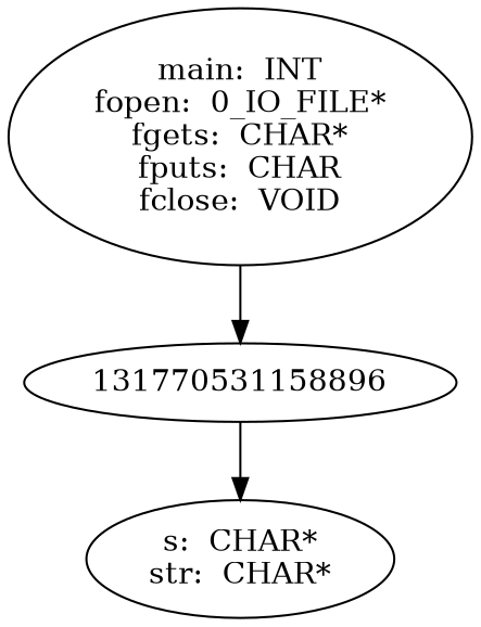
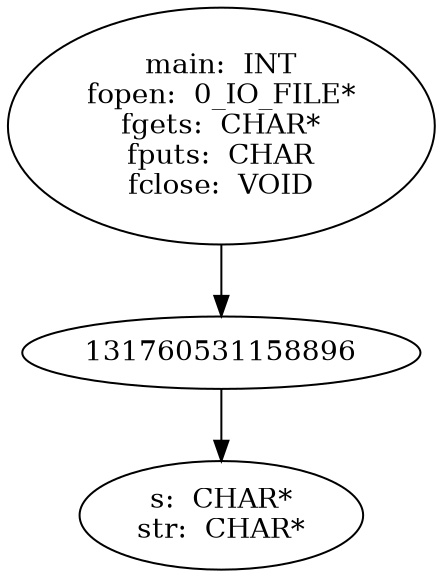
  digraph {
    n1 [label="main:  INT\nfopen:  0_IO_FILE*\nfgets:  CHAR*\nfputs:  CHAR\nfclose:  VOID"]
-   131770531158896
+   131770531158896 [label=131760531158896]
    n3 [label="s:  CHAR*\nstr:  CHAR*"]
    n1 -> 131770531158896
    131770531158896 -> n3
  }
